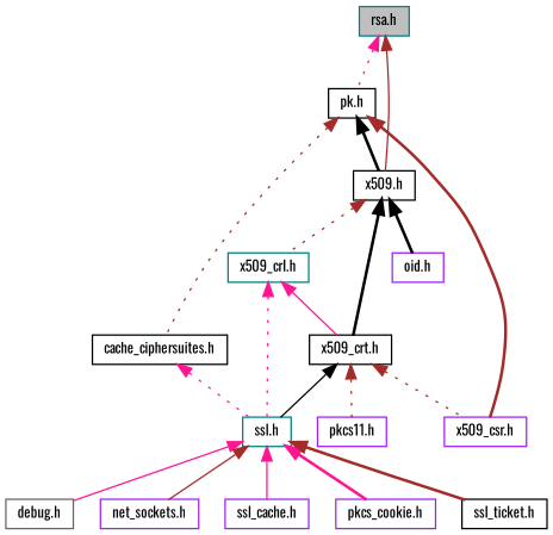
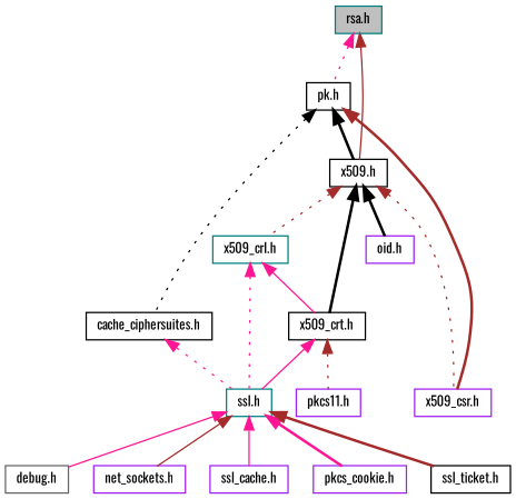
  digraph {
    fontname=Oswald
    node [color=purple fontname=Oswald fontsize=10 shape=record]
    edge [color=deeppink dir=back fontname=Oswald fontsize=10 labelfontname=Helvetica labelfontsize=10 style=dotted]
    n1 [color=teal fillcolor=grey75 fontcolor=black height=0.2 label="rsa.h" style=filled width=0.4]
    n2 [color=black height=0.2 label="pk.h" width=0.4]
    n3 [color=black height=0.2 label="x509.h" width=0.4]
    n4 [color=black height=0.2 label="cache_ciphersuites.h" width=0.4]
    n5 [height=0.2 label="x509_csr.h" width=0.4]
    n6 [height=0.2 label="oid.h" width=0.4]
    n7 [color=black height=0.2 label="x509_crt.h" width=0.4]
    n8 [color=teal height=0.2 label="x509_crl.h" width=0.4]
    n9 [color=teal height=0.2 label="ssl.h" width=0.4]
    n10 [color=gray40 height=0.2 label="debug.h" width=0.4]
    n11 [height=0.2 label="net_sockets.h" width=0.4]
    n12 [height=0.2 label="ssl_cache.h" width=0.4]
    n13 [height=0.2 label="pkcs_cookie.h" width=0.4]
    n14 [color=black height=0.2 label="ssl_ticket.h" width=0.4]
    n15 [height=0.2 label="pkcs11.h" width=0.4]
    n1 -> n2
    n1 -> n3 [color=brown style=solid]
    n2 -> n3 [color=black style=bold]
-   n2 -> n4 [color=brown]
+   n2 -> n4 [color=black]
    n2 -> n5 [color=brown style=bold]
-   n7 -> n5 [color=brown]
+   n3 -> n5 [color=brown]
    n3 -> n6 [color=black style=bold]
    n3 -> n7 [color=black style=bold]
    n3 -> n8 [color=brown]
    n4 -> n9
-   n7 -> n9 [color=black style=solid]
+   n7 -> n9 [style=solid]
    n7 -> n15 [color=brown]
    n8 -> n7 [style=solid]
    n8 -> n9
    n9 -> n10 [style=solid]
    n9 -> n11 [color=brown style=solid]
    n9 -> n12 [style=solid]
    n9 -> n13 [style=bold]
    n9 -> n14 [color=brown style=bold]
  }
